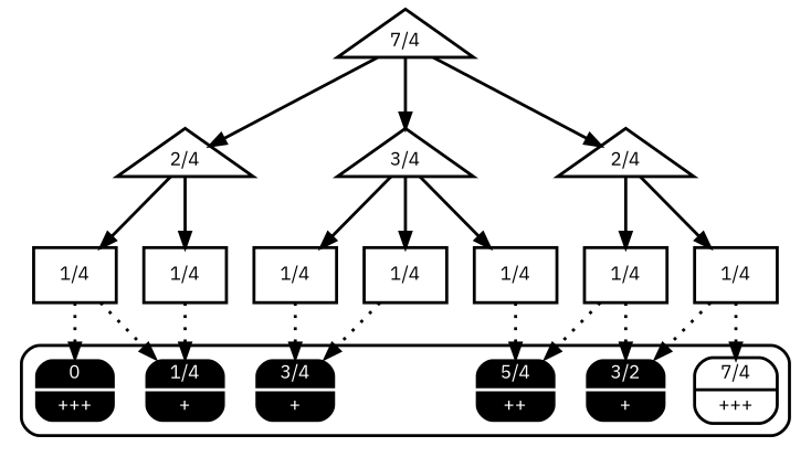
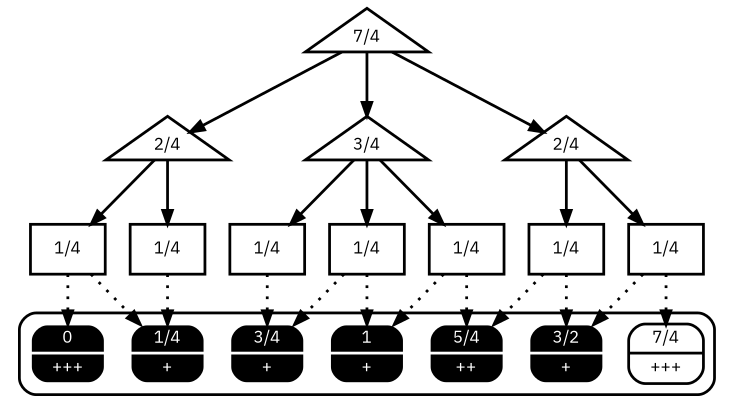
  digraph {
    fontname="IBM Plex Sans"
    penwidth=2
    node [fontname="IBM Plex Sans" fontsize=12 penwidth=2 shape=Mrecord]
    edge [fontname="IBM Plex Sans" penwidth=2 style=dotted]
    n1 [color=white fillcolor=black fontcolor=white label="{ <f_0_0> 0 | <f_0_1> +++ }" style=filled]
    n2 [color=white fillcolor=black fontcolor=white label="{ <f_0_0> 1/4 | <f_0_1> + }" style=filled]
    n3 [color=white fillcolor=black fontcolor=white label="{ <f_0_0> 3/4 | <f_0_1> + }" style=filled]
+   n4 [color=white fillcolor=black fontcolor=white label="{ <f_0_0> 1 | <f_0_1> + }" style=filled]
    n5 [color=white fillcolor=black fontcolor=white label="{ <f_0_0> 5/4 | <f_0_1> ++ }" style=filled]
    n6 [color=white fillcolor=black fontcolor=white label="{ <f_0_0> 3/2 | <f_0_1> + }" style=filled]
    n7 [label="{ <f_0_0> 7/4 | <f_0_1> +++ }"]
    n8 [label="7/4" shape=triangle]
    n9 [label="2/4" shape=triangle]
    n10 [label="3/4" shape=triangle]
    n11 [label="2/4" shape=triangle]
    n12 [label="1/4" shape=box]
    n13 [label="1/4" shape=box]
    n14 [label="1/4" shape=box]
    n15 [label="1/4" shape=box]
    n16 [label="1/4" shape=box]
    n17 [label="1/4" shape=box]
    n18 [label="1/4" shape=box]
    subgraph cluster_1 {
      style=rounded
      n1
      n2
      n3
+     n4
      n5
      n6
      n7
    }
    n8 -> n9 [style=""]
    n8 -> n10 [style=""]
    n8 -> n11 [style=""]
    n9 -> n12 [style=""]
    n9 -> n13 [style=""]
    n10 -> n14 [style=""]
    n10 -> n15 [style=""]
    n10 -> n16 [style=""]
    n11 -> n17 [style=""]
    n11 -> n18 [style=""]
    n12 -> n1
    n12 -> n2
    n13 -> n2
    n14 -> n3
    n15 -> n3
+   n15 -> n4
+   n16 -> n4
    n16 -> n5
    n17 -> n5
    n17 -> n6
    n18 -> n6
    n18 -> n7
  }
